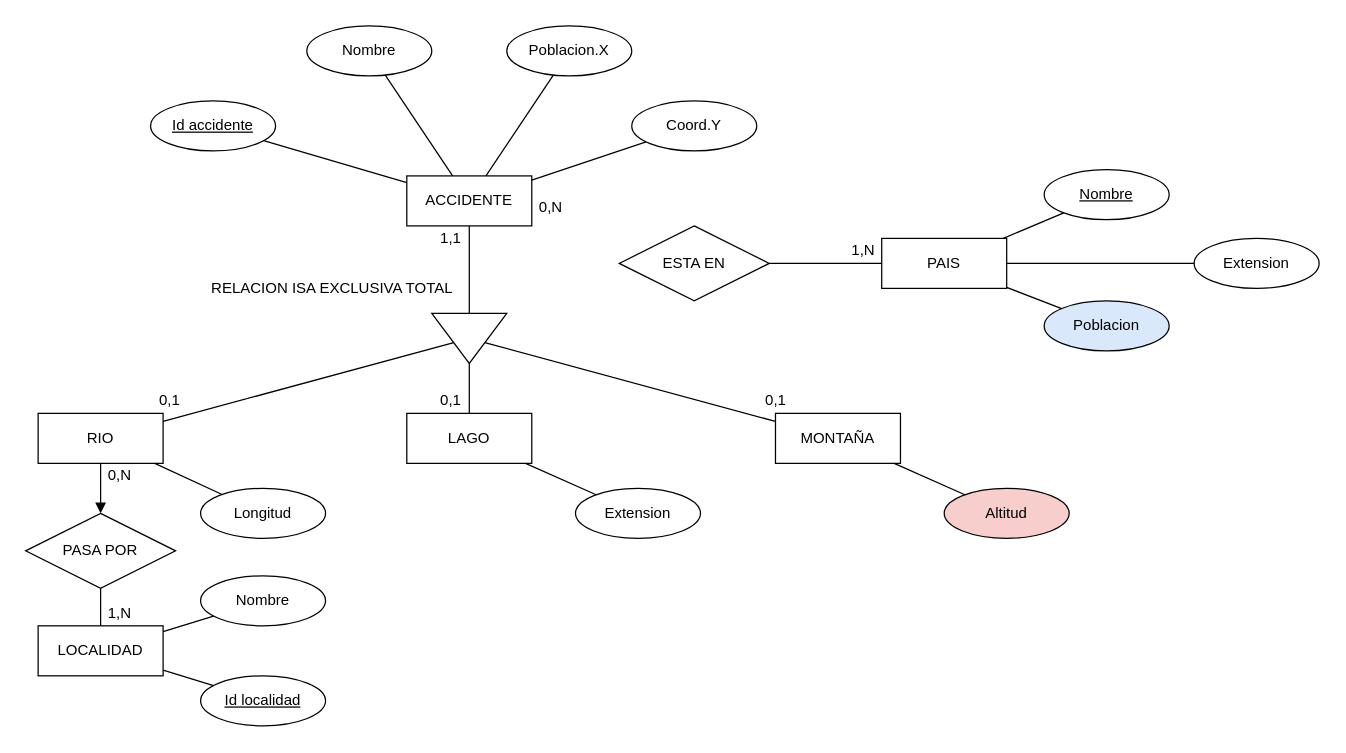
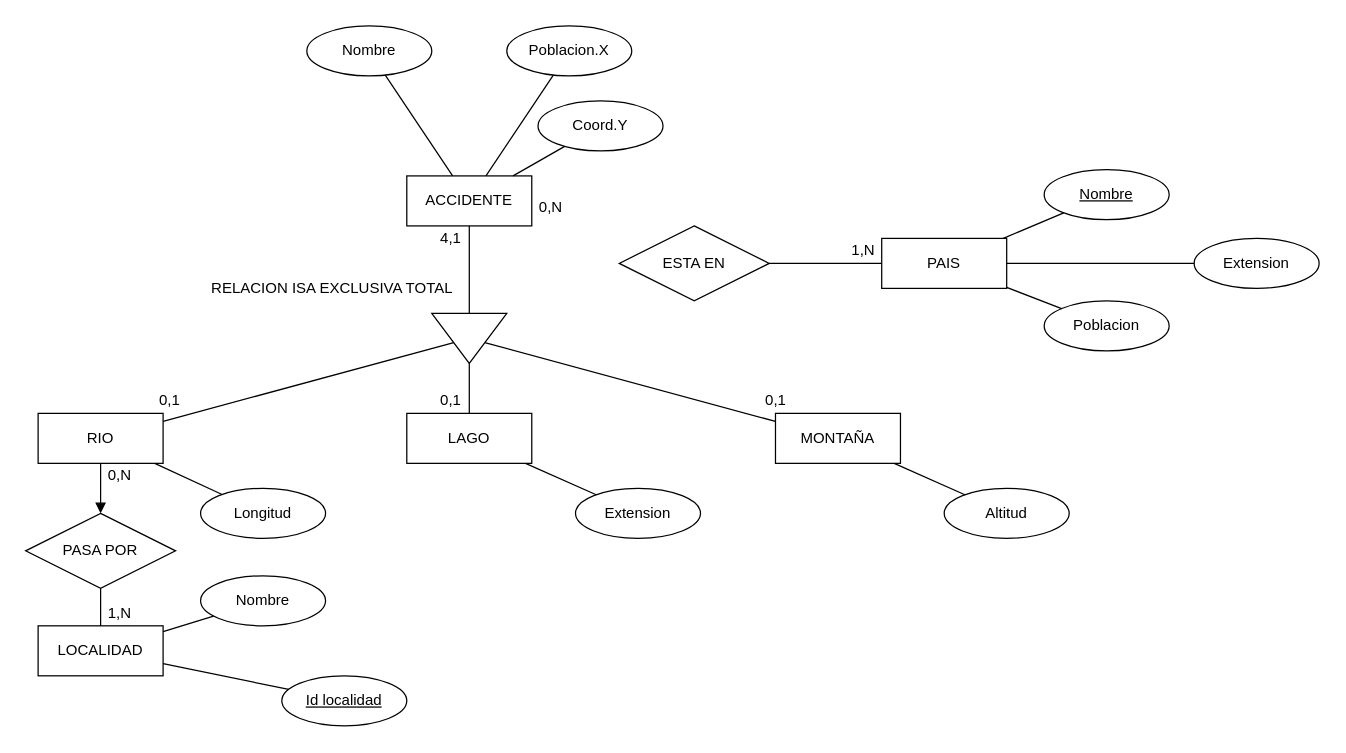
  <mxCell id="0" />
  <mxCell id="1" parent="0" />
  <mxCell id="2" value="ACCIDENTE" style="whiteSpace=wrap;html=1;align=center;" vertex="1" parent="1"><mxGeometry x="325" width="100" height="40" as="geometry" y="140" /></mxCell>
  <mxCell id="3" value="RIO" style="whiteSpace=wrap;html=1;align=center;" vertex="1" parent="1"><mxGeometry x="30" y="330" width="100" height="40" as="geometry" /></mxCell>
  <mxCell id="4" value="LAGO" style="whiteSpace=wrap;html=1;align=center;" vertex="1" parent="1"><mxGeometry x="325" y="330" width="100" height="40" as="geometry" /></mxCell>
  <mxCell id="5" value="MONTAÑA" style="whiteSpace=wrap;html=1;align=center;" vertex="1" parent="1"><mxGeometry x="620" y="330" width="100" height="40" as="geometry" /></mxCell>
  <mxCell id="6" value="" style="endArrow=none;html=1;rounded=0;" edge="1" parent="1" source="4" target="13"><mxGeometry relative="1" as="geometry"><mxPoint x="270" y="190" as="sourcePoint" /><mxPoint x="430" y="190" as="targetPoint" /></mxGeometry></mxCell>
  <mxCell id="7" value="Poblacion.X" style="ellipse;whiteSpace=wrap;html=1;align=center;" vertex="1" parent="1"><mxGeometry x="405" y="20" width="100" height="40" as="geometry" /></mxCell>
- <mxCell id="8" value="Coord.Y" style="ellipse;whiteSpace=wrap;html=1;align=center;" vertex="1" parent="1"><mxGeometry x="505" y="80" width="100" height="40" as="geometry" /></mxCell>
+ <mxCell id="8" value="Coord.Y" style="ellipse;whiteSpace=wrap;html=1;align=center;" vertex="1" parent="1"><mxGeometry x="430" y="80" width="100" height="40" as="geometry" /></mxCell>
  <mxCell id="9" value="Nombre" style="ellipse;whiteSpace=wrap;html=1;align=center;" vertex="1" parent="1"><mxGeometry x="245" y="20" width="100" height="40" as="geometry" /></mxCell>
- <mxCell id="10" value="&lt;u&gt;Id accidente&lt;/u&gt;" style="ellipse;whiteSpace=wrap;html=1;align=center;" vertex="1" parent="1"><mxGeometry x="120" y="80" width="100" height="40" as="geometry" /></mxCell>
  <mxCell id="11" value="" style="endArrow=none;html=1;rounded=0;" edge="1" parent="1" source="3" target="13"><mxGeometry relative="1" as="geometry"><mxPoint x="390" y="280" as="sourcePoint" /><mxPoint x="390" y="200" as="targetPoint" /></mxGeometry></mxCell>
  <mxCell id="12" value="" style="endArrow=none;html=1;rounded=0;" edge="1" parent="1" source="5" target="13"><mxGeometry relative="1" as="geometry"><mxPoint x="400" y="290" as="sourcePoint" /><mxPoint x="400" y="210" as="targetPoint" /></mxGeometry></mxCell>
  <mxCell id="13" value="" style="triangle;whiteSpace=wrap;html=1;direction=south;" vertex="1" parent="1"><mxGeometry x="345" y="250" width="60" height="40" as="geometry" /></mxCell>
  <mxCell id="14" value="" style="endArrow=none;html=1;rounded=0;" edge="1" parent="1" source="2" target="13"><mxGeometry relative="1" as="geometry"><mxPoint x="260" y="270" as="sourcePoint" /><mxPoint x="420" y="270" as="targetPoint" /></mxGeometry></mxCell>
  <mxCell id="15" value="Longitud" style="ellipse;whiteSpace=wrap;html=1;align=center;" vertex="1" parent="1"><mxGeometry x="160" y="390" width="100" height="40" as="geometry" /></mxCell>
- <mxCell id="16" value="Altitud" style="ellipse;whiteSpace=wrap;html=1;align=center;fillColor=#f8cecc;" vertex="1" parent="1"><mxGeometry x="755" y="390" width="100" height="40" as="geometry" /></mxCell>
+ <mxCell id="16" value="Altitud" style="ellipse;whiteSpace=wrap;html=1;align=center;" vertex="1" parent="1"><mxGeometry x="755" y="390" width="100" height="40" as="geometry" /></mxCell>
  <mxCell id="17" value="Extension" style="ellipse;whiteSpace=wrap;html=1;align=center;" vertex="1" parent="1"><mxGeometry x="460" y="390" width="100" height="40" as="geometry" /></mxCell>
  <mxCell id="18" value="LOCALIDAD" style="whiteSpace=wrap;html=1;align=center;" vertex="1" parent="1"><mxGeometry x="30" y="500" width="100" height="40" as="geometry" /></mxCell>
  <mxCell id="19" value="PASA POR" style="shape=rhombus;perimeter=rhombusPerimeter;whiteSpace=wrap;html=1;align=center;" vertex="1" parent="1"><mxGeometry x="20" y="410" width="120" height="60" as="geometry" /></mxCell>
  <mxCell id="20" value="&lt;u&gt;Nombre&lt;/u&gt;" style="ellipse;whiteSpace=wrap;html=1;align=center;" vertex="1" parent="1"><mxGeometry x="835" y="135" width="100" height="40" as="geometry" /></mxCell>
  <mxCell id="21" value="Extension" style="ellipse;whiteSpace=wrap;html=1;align=center;" vertex="1" parent="1"><mxGeometry x="955" y="190" width="100" height="40" as="geometry" /></mxCell>
- <mxCell id="22" value="Poblacion" style="ellipse;whiteSpace=wrap;html=1;align=center;fillColor=#dae8fc;" vertex="1" parent="1"><mxGeometry x="835" y="240" width="100" height="40" as="geometry" /></mxCell>
+ <mxCell id="22" value="Poblacion" style="ellipse;whiteSpace=wrap;html=1;align=center;" vertex="1" parent="1"><mxGeometry x="835" y="240" width="100" height="40" as="geometry" /></mxCell>
  <mxCell id="23" value="" style="endArrow=block;html=1;rounded=0;" edge="1" parent="1" source="3" target="19"><mxGeometry relative="1" as="geometry"><mxPoint x="-40" y="430" as="sourcePoint" /><mxPoint x="335" y="480" as="targetPoint" /></mxGeometry></mxCell>
  <mxCell id="24" value="ESTA EN" style="shape=rhombus;perimeter=rhombusPerimeter;whiteSpace=wrap;html=1;align=center;" vertex="1" parent="1"><mxGeometry x="495" y="180" width="120" height="60" as="geometry" /></mxCell>
  <mxCell id="25" value="" style="endArrow=none;html=1;rounded=0;" edge="1" parent="1" source="19" target="18"><mxGeometry relative="1" as="geometry"><mxPoint x="-50" y="400" as="sourcePoint" /><mxPoint x="110" y="400" as="targetPoint" /></mxGeometry></mxCell>
  <mxCell id="26" value="PAIS" style="whiteSpace=wrap;html=1;align=center;" vertex="1" parent="1"><mxGeometry x="705" y="190" width="100" height="40" as="geometry" /></mxCell>
- <mxCell id="27" value="" style="endArrow=none;html=1;rounded=0;" edge="1" parent="1" source="10" target="2"><mxGeometry relative="1" as="geometry"><mxPoint x="280" y="210" as="sourcePoint" /><mxPoint x="440" y="210" as="targetPoint" /></mxGeometry></mxCell>
  <mxCell id="28" value="" style="endArrow=none;html=1;rounded=0;" edge="1" parent="1" source="9" target="2"><mxGeometry relative="1" as="geometry"><mxPoint x="227.27" y="113.332" as="sourcePoint" /><mxPoint x="335" y="152.051" as="targetPoint" /></mxGeometry></mxCell>
  <mxCell id="29" value="" style="endArrow=none;html=1;rounded=0;" edge="1" parent="1" source="7" target="2"><mxGeometry relative="1" as="geometry"><mxPoint x="237.27" y="123.332" as="sourcePoint" /><mxPoint x="345" y="162.051" as="targetPoint" /></mxGeometry></mxCell>
  <mxCell id="30" value="" style="endArrow=none;html=1;rounded=0;" edge="1" parent="1" source="8" target="2"><mxGeometry relative="1" as="geometry"><mxPoint x="247.27" y="133.332" as="sourcePoint" /><mxPoint x="355" y="172.051" as="targetPoint" /></mxGeometry></mxCell>
  <mxCell id="31" value="" style="endArrow=none;html=1;rounded=0;" edge="1" parent="1" source="26" target="24"><mxGeometry relative="1" as="geometry"><mxPoint x="511.296" y="211.852" as="sourcePoint" /><mxPoint x="310" y="174.322" as="targetPoint" /></mxGeometry></mxCell>
  <mxCell id="32" value="" style="endArrow=none;html=1;rounded=0;" edge="1" parent="1" source="26" target="20"><mxGeometry relative="1" as="geometry"><mxPoint x="521.296" y="221.852" as="sourcePoint" /><mxPoint x="320" y="184.322" as="targetPoint" /></mxGeometry></mxCell>
  <mxCell id="33" value="" style="endArrow=none;html=1;rounded=0;" edge="1" parent="1" source="26" target="21"><mxGeometry relative="1" as="geometry"><mxPoint x="812.273" y="200" as="sourcePoint" /><mxPoint x="860.649" y="179.533" as="targetPoint" /></mxGeometry></mxCell>
  <mxCell id="34" value="" style="endArrow=none;html=1;rounded=0;" edge="1" parent="1" source="26" target="22"><mxGeometry relative="1" as="geometry"><mxPoint x="822.273" y="210" as="sourcePoint" /><mxPoint x="870.649" y="189.533" as="targetPoint" /></mxGeometry></mxCell>
  <mxCell id="35" value="" style="endArrow=none;html=1;rounded=0;" edge="1" parent="1" source="3" target="15"><mxGeometry relative="1" as="geometry"><mxPoint x="260" y="370" as="sourcePoint" /><mxPoint x="420" y="370" as="targetPoint" /></mxGeometry></mxCell>
  <mxCell id="36" value="" style="endArrow=none;html=1;rounded=0;" edge="1" parent="1" source="17" target="4"><mxGeometry relative="1" as="geometry"><mxPoint x="123.333" y="370" as="sourcePoint" /><mxPoint x="177.253" y="394.886" as="targetPoint" /></mxGeometry></mxCell>
  <mxCell id="37" value="" style="endArrow=none;html=1;rounded=0;" edge="1" parent="1" source="16" target="5"><mxGeometry relative="1" as="geometry"><mxPoint x="108.333" y="380" as="sourcePoint" /><mxPoint x="162.253" y="404.886" as="targetPoint" /></mxGeometry></mxCell>
  <mxCell id="38" value="Nombre" style="ellipse;whiteSpace=wrap;html=1;align=center;" vertex="1" parent="1"><mxGeometry x="160" y="460" width="100" height="40" as="geometry" /></mxCell>
- <mxCell id="39" value="&lt;u&gt;Id localidad&lt;/u&gt;" style="ellipse;whiteSpace=wrap;html=1;align=center;" vertex="1" parent="1"><mxGeometry x="160" y="540" width="100" height="40" as="geometry" /></mxCell>
+ <mxCell id="39" value="&lt;u&gt;Id localidad&lt;/u&gt;" style="ellipse;whiteSpace=wrap;html=1;align=center;" vertex="1" parent="1"><mxGeometry x="225" y="540" width="100" height="40" as="geometry" /></mxCell>
  <mxCell id="40" value="" style="endArrow=none;html=1;rounded=0;" edge="1" parent="1" source="18" target="38"><mxGeometry relative="1" as="geometry"><mxPoint x="133.333" y="380" as="sourcePoint" /><mxPoint x="187.253" y="404.886" as="targetPoint" /></mxGeometry></mxCell>
  <mxCell id="41" value="" style="endArrow=none;html=1;rounded=0;" edge="1" parent="1" source="18" target="39"><mxGeometry relative="1" as="geometry"><mxPoint x="143.333" y="390" as="sourcePoint" /><mxPoint x="197.253" y="414.886" as="targetPoint" /></mxGeometry></mxCell>
  <mxCell id="42" value="RELACION ISA EXCLUSIVA TOTAL" style="text;html=1;align=center;verticalAlign=middle;resizable=0;points=[];autosize=1;strokeColor=none;fillColor=none;" vertex="1" parent="1"><mxGeometry x="165" y="220" width="200" height="20" as="geometry" /></mxCell>
- <mxCell id="43" value="1,1" style="text;html=1;align=center;verticalAlign=middle;resizable=0;points=[];autosize=1;strokeColor=none;fillColor=none;" vertex="1" parent="1"><mxGeometry x="345" y="180" width="30" height="20" as="geometry" /></mxCell>
+ <mxCell id="43" value="4,1" style="text;html=1;align=center;verticalAlign=middle;resizable=0;points=[];autosize=1;strokeColor=none;fillColor=none;" vertex="1" parent="1"><mxGeometry x="345" y="180" width="30" height="20" as="geometry" /></mxCell>
  <mxCell id="44" value="0,1" style="text;html=1;align=center;verticalAlign=middle;resizable=0;points=[];autosize=1;strokeColor=none;fillColor=none;" vertex="1" parent="1"><mxGeometry x="345" y="310" width="30" height="20" as="geometry" /></mxCell>
  <mxCell id="45" value="0,1" style="text;html=1;align=center;verticalAlign=middle;resizable=0;points=[];autosize=1;strokeColor=none;fillColor=none;" vertex="1" parent="1"><mxGeometry x="120" y="310" width="30" height="20" as="geometry" /></mxCell>
  <mxCell id="46" value="0,1" style="text;html=1;align=center;verticalAlign=middle;resizable=0;points=[];autosize=1;strokeColor=none;fillColor=none;" vertex="1" parent="1"><mxGeometry x="605" y="310" width="30" height="20" as="geometry" /></mxCell>
  <mxCell id="47" value="1,N" style="text;html=1;align=center;verticalAlign=middle;resizable=0;points=[];autosize=1;strokeColor=none;fillColor=none;" vertex="1" parent="1"><mxGeometry x="675" y="190" width="30" height="20" as="geometry" /></mxCell>
  <mxCell id="48" value="0,N" style="text;html=1;align=center;verticalAlign=middle;resizable=0;points=[];autosize=1;strokeColor=none;fillColor=none;" vertex="1" parent="1"><mxGeometry x="425" y="155" width="30" height="20" as="geometry" /></mxCell>
  <mxCell id="49" value="0,N" style="text;html=1;align=center;verticalAlign=middle;resizable=0;points=[];autosize=1;strokeColor=none;fillColor=none;" vertex="1" parent="1"><mxGeometry x="80" y="370" width="30" height="20" as="geometry" /></mxCell>
  <mxCell id="50" value="1,N" style="text;html=1;align=center;verticalAlign=middle;resizable=0;points=[];autosize=1;strokeColor=none;fillColor=none;" vertex="1" parent="1"><mxGeometry x="80" y="480" width="30" height="20" as="geometry" /></mxCell>
